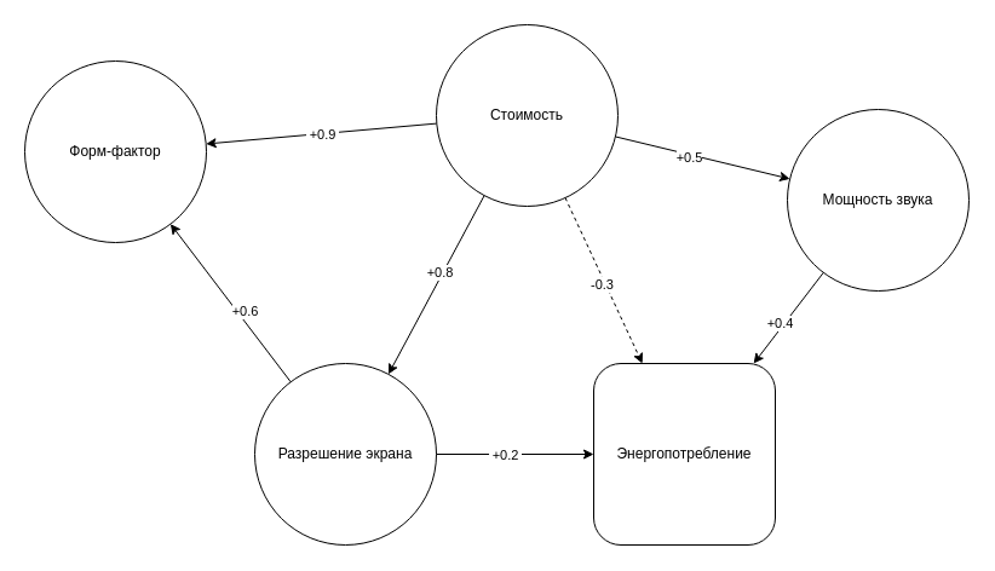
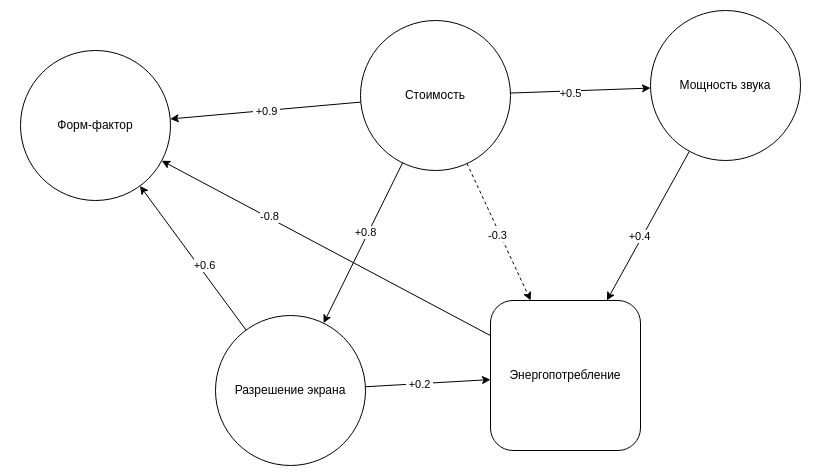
  <mxCell id="0" />
  <mxCell id="1" parent="0" />
- <mxCell id="2" value="Разрешение экрана" style="ellipse;whiteSpace=wrap;html=1;" vertex="1" parent="1"><mxGeometry x="210" y="300" width="150" height="150" as="geometry" /></mxCell>
+ <mxCell id="2" value="Разрешение экрана" style="ellipse;whiteSpace=wrap;html=1;" vertex="1" parent="1"><mxGeometry x="215" y="315" width="150" height="150" as="geometry" /></mxCell>
  <mxCell id="3" style="rounded=0;orthogonalLoop=1;jettySize=auto;html=1;" edge="1" parent="1" source="2" target="7"><mxGeometry relative="1" as="geometry" /></mxCell>
  <mxCell id="4" value="&amp;nbsp;+0.2&amp;nbsp;" style="edgeLabel;html=1;align=center;verticalAlign=middle;resizable=0;points=[];" vertex="1" connectable="0" parent="3"><mxGeometry x="-0.2" y="-3" relative="1" as="geometry"><mxPoint x="4" y="-3" as="offset" /></mxGeometry></mxCell>
  <mxCell id="5" style="rounded=0;orthogonalLoop=1;jettySize=auto;html=1;" edge="1" parent="1" source="8" target="7"><mxGeometry relative="1" as="geometry" /></mxCell>
  <mxCell id="6" value="+0.4" style="edgeLabel;html=1;align=center;verticalAlign=middle;resizable=0;points=[];" vertex="1" connectable="0" parent="5"><mxGeometry x="0.155" y="-3" relative="1" as="geometry"><mxPoint as="offset" /></mxGeometry></mxCell>
  <mxCell id="7" value="Энергопотребление" style="whiteSpace=wrap;html=1;rounded=1;" vertex="1" parent="1"><mxGeometry x="490" y="300" width="150" height="150" as="geometry" /></mxCell>
- <mxCell id="8" value="Мощность звука" style="ellipse;whiteSpace=wrap;html=1;" vertex="1" parent="1"><mxGeometry x="650" y="90" width="150" height="150" as="geometry" /></mxCell>
+ <mxCell id="8" value="Мощность звука" style="ellipse;whiteSpace=wrap;html=1;" vertex="1" parent="1"><mxGeometry x="650" y="10" width="150" height="150" as="geometry" /></mxCell>
  <mxCell id="9" style="rounded=0;orthogonalLoop=1;jettySize=auto;html=1;" edge="1" parent="1" source="2" target="11"><mxGeometry relative="1" as="geometry" /></mxCell>
  <mxCell id="10" value="+0.6" style="edgeLabel;html=1;align=center;verticalAlign=middle;resizable=0;points=[];" vertex="1" connectable="0" parent="9"><mxGeometry x="-0.141" y="-5" relative="1" as="geometry"><mxPoint as="offset" /></mxGeometry></mxCell>
  <mxCell id="11" value="Форм-фактор" style="ellipse;whiteSpace=wrap;html=1;" vertex="1" parent="1"><mxGeometry x="20" y="50" width="150" height="150" as="geometry" /></mxCell>
  <mxCell id="12" style="rounded=0;orthogonalLoop=1;jettySize=auto;html=1;" edge="1" parent="1" source="18" target="8"><mxGeometry relative="1" as="geometry" /></mxCell>
  <mxCell id="13" value="+0.5" style="edgeLabel;html=1;align=center;verticalAlign=middle;resizable=0;points=[];" vertex="1" connectable="0" parent="12"><mxGeometry x="-0.147" y="-2" relative="1" as="geometry"><mxPoint as="offset" /></mxGeometry></mxCell>
  <mxCell id="14" style="rounded=0;orthogonalLoop=1;jettySize=auto;html=1;dashed=1;" edge="1" parent="1" source="18" target="7"><mxGeometry relative="1" as="geometry" /></mxCell>
  <mxCell id="15" value="-0.3" style="edgeLabel;html=1;align=center;verticalAlign=middle;resizable=0;points=[];" vertex="1" connectable="0" parent="14"><mxGeometry x="0.021" y="-3" relative="1" as="geometry"><mxPoint as="offset" /></mxGeometry></mxCell>
  <mxCell id="16" style="rounded=0;orthogonalLoop=1;jettySize=auto;html=1;" edge="1" parent="1"><mxGeometry relative="1" as="geometry"><mxPoint x="360.291" y="101.601" as="sourcePoint" /><mxPoint x="169.715" y="118.47" as="targetPoint" /></mxGeometry></mxCell>
  <mxCell id="17" value="&amp;nbsp;+0.9&amp;nbsp;" style="edgeLabel;html=1;align=center;verticalAlign=middle;resizable=0;points=[];" vertex="1" connectable="0" parent="16"><mxGeometry x="0.003" relative="1" as="geometry"><mxPoint x="1" as="offset" /></mxGeometry></mxCell>
  <mxCell id="18" value="Стоимость" style="ellipse;whiteSpace=wrap;html=1;" vertex="1" parent="1"><mxGeometry x="360" y="20" width="150" height="150" as="geometry" /></mxCell>
  <mxCell id="19" style="rounded=0;orthogonalLoop=1;jettySize=auto;html=1;" edge="1" parent="1" source="18" target="2"><mxGeometry relative="1" as="geometry" /></mxCell>
  <mxCell id="20" value="+0.8" style="edgeLabel;html=1;align=center;verticalAlign=middle;resizable=0;points=[];" vertex="1" connectable="0" parent="19"><mxGeometry x="-0.118" y="-3" relative="1" as="geometry"><mxPoint as="offset" /></mxGeometry></mxCell>
+ <mxCell id="21" style="rounded=0;orthogonalLoop=1;jettySize=auto;html=1;" edge="1" parent="1" source="7" target="11"><mxGeometry relative="1" as="geometry" /></mxCell>
+ <mxCell id="22" value="-0.8" style="edgeLabel;html=1;align=center;verticalAlign=middle;resizable=0;points=[];" vertex="1" connectable="0" parent="21"><mxGeometry x="-0.599" relative="1" as="geometry"><mxPoint x="-155" y="-84" as="offset" /></mxGeometry></mxCell>
